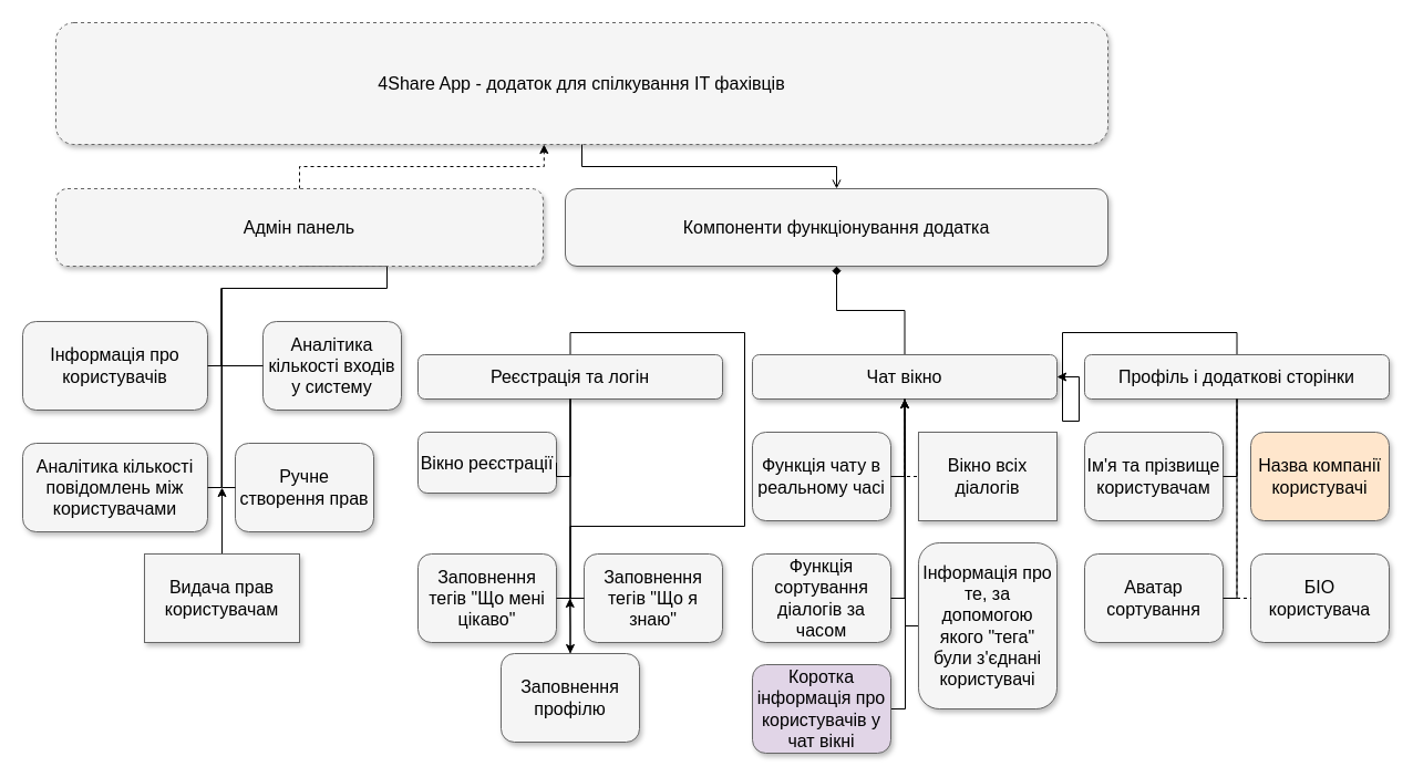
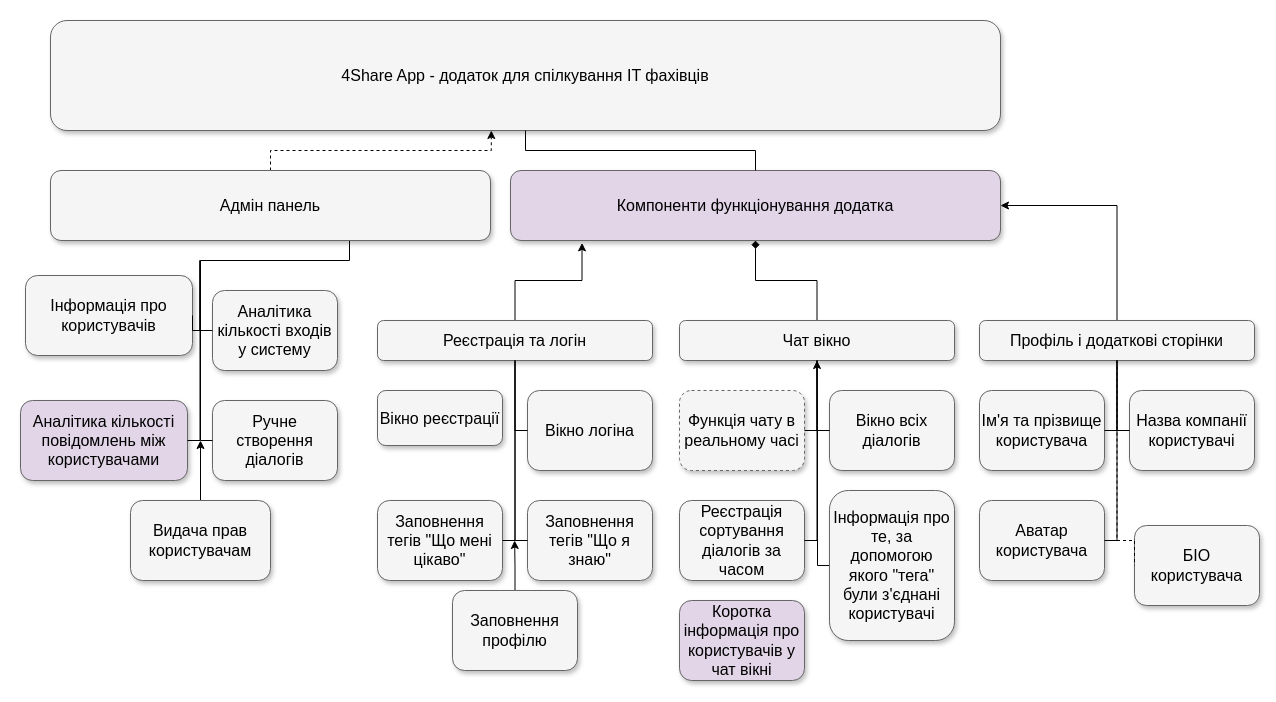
  <mxCell id="0" style=";html=1;" />
  <mxCell id="1" style=";html=1;" parent="0" />
- <mxCell id="2" value="4Share App - додаток для спілкування IT фахівців" style="whiteSpace=wrap;html=1;rounded=1;shadow=1;strokeWidth=1;fontSize=16;align=center;fillColor=#f5f5f5;strokeColor=#666666;dashed=1;" parent="1" vertex="1"><mxGeometry x="50" y="20" width="950" height="110" as="geometry" /></mxCell>
- <mxCell id="3" value="Компоненти функціонування додатка" style="whiteSpace=wrap;html=1;rounded=1;shadow=1;strokeWidth=1;fontSize=16;align=center;fillColor=#f5f5f5;strokeColor=#666666;" parent="1" vertex="1"><mxGeometry x="510" y="170" width="490" height="70" as="geometry" /></mxCell>
- <mxCell id="4" style="edgeStyle=orthogonalEdgeStyle;rounded=0;orthogonalLoop=1;jettySize=auto;html=1;exitX=0.5;exitY=0;exitDx=0;exitDy=0;" edge="1" parent="1" source="5" target="28"><mxGeometry relative="1" as="geometry" /></mxCell>
+ <mxCell id="2" value="4Share App - додаток для спілкування IT фахівців" style="whiteSpace=wrap;html=1;rounded=1;shadow=1;strokeWidth=1;fontSize=16;align=center;fillColor=#f5f5f5;strokeColor=#666666;" parent="1" vertex="1"><mxGeometry x="50" y="20" width="950" height="110" as="geometry" /></mxCell>
+ <mxCell id="3" value="Компоненти функціонування додатка" style="whiteSpace=wrap;html=1;rounded=1;shadow=1;strokeWidth=1;fontSize=16;align=center;fillColor=#e1d5e7;strokeColor=#666666;" parent="1" vertex="1"><mxGeometry x="510" y="170" width="490" height="70" as="geometry" /></mxCell>
+ <mxCell id="4" style="edgeStyle=orthogonalEdgeStyle;rounded=0;orthogonalLoop=1;jettySize=auto;html=1;exitX=0.5;exitY=0;exitDx=0;exitDy=0;entryX=0.146;entryY=1.034;entryDx=0;entryDy=0;entryPerimeter=0;" edge="1" parent="1" source="5" target="3"><mxGeometry relative="1" as="geometry" /></mxCell>
  <mxCell id="5" value="Реєстрація та логін" style="whiteSpace=wrap;html=1;rounded=1;shadow=1;strokeWidth=1;fontSize=16;align=center;fillColor=#f5f5f5;strokeColor=#666666;" parent="1" vertex="1"><mxGeometry x="377" y="320" width="275" height="40" as="geometry" /></mxCell>
  <mxCell id="6" style="edgeStyle=orthogonalEdgeStyle;rounded=0;orthogonalLoop=1;jettySize=auto;html=1;exitX=0.5;exitY=0;exitDx=0;exitDy=0;endArrow=diamond;" edge="1" parent="1" source="7" target="3"><mxGeometry relative="1" as="geometry" /></mxCell>
  <mxCell id="7" value="Чат вікно" style="whiteSpace=wrap;html=1;rounded=1;shadow=1;strokeWidth=1;fontSize=16;align=center;fillColor=#f5f5f5;strokeColor=#666666;" parent="1" vertex="1"><mxGeometry x="679" y="320" width="275" height="40" as="geometry" /></mxCell>
- <mxCell id="8" style="edgeStyle=orthogonalEdgeStyle;rounded=0;orthogonalLoop=1;jettySize=auto;html=1;exitX=0.5;exitY=0;exitDx=0;exitDy=0;" edge="1" parent="1" source="9" target="7"><mxGeometry relative="1" as="geometry" /></mxCell>
+ <mxCell id="8" style="edgeStyle=orthogonalEdgeStyle;rounded=0;orthogonalLoop=1;jettySize=auto;html=1;exitX=0.5;exitY=0;exitDx=0;exitDy=0;entryX=1;entryY=0.5;entryDx=0;entryDy=0;" edge="1" parent="1" source="9" target="3"><mxGeometry relative="1" as="geometry" /></mxCell>
  <mxCell id="9" value="Профіль і додаткові сторінки" style="whiteSpace=wrap;html=1;rounded=1;shadow=1;strokeWidth=1;fontSize=16;align=center;fillColor=#f5f5f5;strokeColor=#666666;" parent="1" vertex="1"><mxGeometry x="979" y="320" width="275" height="40" as="geometry" /></mxCell>
- <mxCell id="10" value="Інформація про користувачів" style="whiteSpace=wrap;html=1;rounded=1;shadow=1;strokeWidth=1;fontSize=16;align=center;fillColor=#f5f5f5;strokeColor=#666666;" parent="1" vertex="1"><mxGeometry x="20" y="290" width="167" height="80" as="geometry" /></mxCell>
- <mxCell id="11" value="Аналітика кількості входів у систему" style="whiteSpace=wrap;html=1;rounded=1;shadow=1;strokeWidth=1;fontSize=16;align=center;fillColor=#f5f5f5;strokeColor=#666666;" parent="1" vertex="1"><mxGeometry x="237" y="290" width="125" height="80" as="geometry" /></mxCell>
+ <mxCell id="10" value="Інформація про користувачів" style="whiteSpace=wrap;html=1;rounded=1;shadow=1;strokeWidth=1;fontSize=16;align=center;fillColor=#f5f5f5;strokeColor=#666666;" parent="1" vertex="1"><mxGeometry x="25" y="275" width="167" height="80" as="geometry" /></mxCell>
+ <mxCell id="11" value="Аналітика кількості входів у систему" style="whiteSpace=wrap;html=1;rounded=1;shadow=1;strokeWidth=1;fontSize=16;align=center;fillColor=#f5f5f5;strokeColor=#666666;" parent="1" vertex="1"><mxGeometry x="212" y="290" width="125" height="80" as="geometry" /></mxCell>
  <mxCell id="12" value="Вікно реєстрації" style="whiteSpace=wrap;html=1;rounded=1;shadow=1;strokeWidth=1;fontSize=16;align=center;fillColor=#f5f5f5;strokeColor=#666666;" parent="1" vertex="1"><mxGeometry x="377" y="390" width="125" height="55" as="geometry" /></mxCell>
- <mxCell id="14" value="Функція чату в реальному часі" style="whiteSpace=wrap;html=1;rounded=1;shadow=1;strokeWidth=1;fontSize=16;align=center;fillColor=#f5f5f5;strokeColor=#666666;" parent="1" vertex="1"><mxGeometry x="679" y="390" width="125" height="80" as="geometry" /></mxCell>
- <mxCell id="15" value="Вікно всіх діалогів" style="whiteSpace=wrap;html=1;shadow=1;strokeWidth=1;fontSize=16;align=center;fillColor=#f5f5f5;strokeColor=#666666;rounded=0;" parent="1" vertex="1"><mxGeometry x="829" y="390" width="125" height="80" as="geometry" /></mxCell>
- <mxCell id="16" value="Ім'я та прізвище користувачам" style="whiteSpace=wrap;html=1;rounded=1;shadow=1;strokeWidth=1;fontSize=16;align=center;fillColor=#f5f5f5;strokeColor=#666666;" parent="1" vertex="1"><mxGeometry x="979" y="390" width="125" height="80" as="geometry" /></mxCell>
- <mxCell id="17" value="Назва компанії користувачі" style="whiteSpace=wrap;html=1;rounded=1;shadow=1;strokeWidth=1;fontSize=16;align=center;fillColor=#ffe6cc;strokeColor=#666666;" parent="1" vertex="1"><mxGeometry x="1129" y="390" width="125" height="80" as="geometry" /></mxCell>
- <mxCell id="18" value="Аналітика кількості повідомлень між користувачами" style="whiteSpace=wrap;html=1;rounded=1;shadow=1;strokeWidth=1;fontSize=16;align=center;fillColor=#f5f5f5;strokeColor=#666666;" parent="1" vertex="1"><mxGeometry x="20" y="400" width="167" height="80" as="geometry" /></mxCell>
- <mxCell id="19" value="Ручне створення прав" style="whiteSpace=wrap;html=1;rounded=1;shadow=1;strokeWidth=1;fontSize=16;align=center;fillColor=#f5f5f5;strokeColor=#666666;" parent="1" vertex="1"><mxGeometry x="212" y="400" width="125" height="80" as="geometry" /></mxCell>
+ <mxCell id="13" value="Вікно логіна" style="whiteSpace=wrap;html=1;rounded=1;shadow=1;strokeWidth=1;fontSize=16;align=center;fillColor=#f5f5f5;strokeColor=#666666;" parent="1" vertex="1"><mxGeometry x="527" y="390" width="125" height="80" as="geometry" /></mxCell>
+ <mxCell id="14" value="Функція чату в реальному часі" style="whiteSpace=wrap;html=1;rounded=1;shadow=1;strokeWidth=1;fontSize=16;align=center;fillColor=#f5f5f5;strokeColor=#666666;dashed=1;" parent="1" vertex="1"><mxGeometry x="679" y="390" width="125" height="80" as="geometry" /></mxCell>
+ <mxCell id="15" value="Вікно всіх діалогів" style="whiteSpace=wrap;html=1;rounded=1;shadow=1;strokeWidth=1;fontSize=16;align=center;fillColor=#f5f5f5;strokeColor=#666666;" parent="1" vertex="1"><mxGeometry x="829" y="390" width="125" height="80" as="geometry" /></mxCell>
+ <mxCell id="16" value="Ім'я та прізвище користувача" style="whiteSpace=wrap;html=1;rounded=1;shadow=1;strokeWidth=1;fontSize=16;align=center;fillColor=#f5f5f5;strokeColor=#666666;" parent="1" vertex="1"><mxGeometry x="979" y="390" width="125" height="80" as="geometry" /></mxCell>
+ <mxCell id="17" value="Назва компанії користувачі" style="whiteSpace=wrap;html=1;rounded=1;shadow=1;strokeWidth=1;fontSize=16;align=center;fillColor=#f5f5f5;strokeColor=#666666;" parent="1" vertex="1"><mxGeometry x="1129" y="390" width="125" height="80" as="geometry" /></mxCell>
+ <mxCell id="18" value="Аналітика кількості повідомлень між користувачами" style="whiteSpace=wrap;html=1;rounded=1;shadow=1;strokeWidth=1;fontSize=16;align=center;fillColor=#e1d5e7;strokeColor=#666666;" parent="1" vertex="1"><mxGeometry x="20" y="400" width="167" height="80" as="geometry" /></mxCell>
+ <mxCell id="19" value="Ручне створення діалогів" style="whiteSpace=wrap;html=1;rounded=1;shadow=1;strokeWidth=1;fontSize=16;align=center;fillColor=#f5f5f5;strokeColor=#666666;" parent="1" vertex="1"><mxGeometry x="212" y="400" width="125" height="80" as="geometry" /></mxCell>
  <mxCell id="20" value="Заповнення тегів &quot;Що мені цікаво&quot;" style="whiteSpace=wrap;html=1;rounded=1;shadow=1;strokeWidth=1;fontSize=16;align=center;fillColor=#f5f5f5;strokeColor=#666666;" parent="1" vertex="1"><mxGeometry x="377" y="500" width="125" height="80" as="geometry" /></mxCell>
  <mxCell id="21" value="Заповнення тегів &quot;Що я знаю&quot;" style="whiteSpace=wrap;html=1;rounded=1;shadow=1;strokeWidth=1;fontSize=16;align=center;fillColor=#f5f5f5;strokeColor=#666666;" parent="1" vertex="1"><mxGeometry x="527" y="500" width="125" height="80" as="geometry" /></mxCell>
- <mxCell id="22" value="Функція сортування діалогів за часом" style="whiteSpace=wrap;html=1;rounded=1;shadow=1;strokeWidth=1;fontSize=16;align=center;fillColor=#f5f5f5;strokeColor=#666666;" parent="1" vertex="1"><mxGeometry x="679" y="500" width="125" height="80" as="geometry" /></mxCell>
- <mxCell id="23" value="Аватар сортування" style="whiteSpace=wrap;html=1;rounded=1;shadow=1;strokeWidth=1;fontSize=16;align=center;fillColor=#f5f5f5;strokeColor=#666666;" parent="1" vertex="1"><mxGeometry x="979" y="500" width="125" height="80" as="geometry" /></mxCell>
- <mxCell id="24" value="БІО користувача" style="whiteSpace=wrap;html=1;rounded=1;shadow=1;strokeWidth=1;fontSize=16;align=center;fillColor=#f5f5f5;strokeColor=#666666;" parent="1" vertex="1"><mxGeometry x="1129" y="500" width="125" height="80" as="geometry" /></mxCell>
+ <mxCell id="22" value="Реєстрація сортування діалогів за часом" style="whiteSpace=wrap;html=1;rounded=1;shadow=1;strokeWidth=1;fontSize=16;align=center;fillColor=#f5f5f5;strokeColor=#666666;" parent="1" vertex="1"><mxGeometry x="679" y="500" width="125" height="80" as="geometry" /></mxCell>
+ <mxCell id="23" value="Аватар користувача" style="whiteSpace=wrap;html=1;rounded=1;shadow=1;strokeWidth=1;fontSize=16;align=center;fillColor=#f5f5f5;strokeColor=#666666;" parent="1" vertex="1"><mxGeometry x="979" y="500" width="125" height="80" as="geometry" /></mxCell>
+ <mxCell id="24" value="БІО користувача" style="whiteSpace=wrap;html=1;rounded=1;shadow=1;strokeWidth=1;fontSize=16;align=center;fillColor=#f5f5f5;strokeColor=#666666;" parent="1" vertex="1"><mxGeometry x="1134" y="525" width="125" height="80" as="geometry" /></mxCell>
  <mxCell id="25" style="edgeStyle=orthogonalEdgeStyle;rounded=0;orthogonalLoop=1;jettySize=auto;html=1;" edge="1" parent="1" source="26"><mxGeometry relative="1" as="geometry"><mxPoint x="200" y="440" as="targetPoint" /></mxGeometry></mxCell>
- <mxCell id="26" value="Видача прав користувачам" style="whiteSpace=wrap;html=1;shadow=1;strokeWidth=1;fontSize=16;align=center;fillColor=#f5f5f5;strokeColor=#666666;rounded=0;" parent="1" vertex="1"><mxGeometry x="130" y="500" width="140" height="80" as="geometry" /></mxCell>
+ <mxCell id="26" value="Видача прав користувачам" style="whiteSpace=wrap;html=1;rounded=1;shadow=1;strokeWidth=1;fontSize=16;align=center;fillColor=#f5f5f5;strokeColor=#666666;" parent="1" vertex="1"><mxGeometry x="130" y="500" width="140" height="80" as="geometry" /></mxCell>
  <mxCell id="27" style="edgeStyle=orthogonalEdgeStyle;rounded=0;orthogonalLoop=1;jettySize=auto;html=1;exitX=0.5;exitY=0;exitDx=0;exitDy=0;" edge="1" parent="1" source="28"><mxGeometry relative="1" as="geometry"><mxPoint x="514.143" y="540" as="targetPoint" /></mxGeometry></mxCell>
  <mxCell id="28" value="Заповнення профілю" style="whiteSpace=wrap;html=1;rounded=1;shadow=1;strokeWidth=1;fontSize=16;align=center;fillColor=#f5f5f5;strokeColor=#666666;" parent="1" vertex="1"><mxGeometry x="452" y="590" width="125" height="80" as="geometry" /></mxCell>
- <mxCell id="29" style="edgeStyle=orthogonalEdgeStyle;rounded=0;orthogonalLoop=1;jettySize=auto;html=1;exitX=1;exitY=0.5;exitDx=0;exitDy=0;entryX=0.5;entryY=1;entryDx=0;entryDy=0;" edge="1" parent="1" source="30" target="7"><mxGeometry relative="1" as="geometry"><Array as="points"><mxPoint x="817" y="640" /><mxPoint x="817" y="480" /></Array></mxGeometry></mxCell>
  <mxCell id="30" value="Коротка інформація про користувачів у чат вікні" style="whiteSpace=wrap;html=1;rounded=1;shadow=1;strokeWidth=1;fontSize=16;align=center;fillColor=#e1d5e7;strokeColor=#666666;" parent="1" vertex="1"><mxGeometry x="679" y="600" width="125" height="80" as="geometry" /></mxCell>
  <mxCell id="31" style="edgeStyle=orthogonalEdgeStyle;rounded=0;orthogonalLoop=1;jettySize=auto;html=1;exitX=0;exitY=0.5;exitDx=0;exitDy=0;entryX=0.5;entryY=1;entryDx=0;entryDy=0;" edge="1" parent="1" source="32" target="7"><mxGeometry relative="1" as="geometry"><Array as="points"><mxPoint x="817" y="565" /><mxPoint x="817" y="425" /></Array></mxGeometry></mxCell>
  <mxCell id="32" value="Інформація про те, за допомогою якого &quot;тега&quot; були з'єднані користувачі" style="whiteSpace=wrap;html=1;rounded=1;shadow=1;strokeWidth=1;fontSize=16;align=center;fillColor=#f5f5f5;strokeColor=#666666;" parent="1" vertex="1"><mxGeometry x="829" y="490" width="125" height="150" as="geometry" /></mxCell>
- <mxCell id="33" style="edgeStyle=orthogonalEdgeStyle;html=1;startSize=6;endFill=0;endSize=6;strokeWidth=1;fontSize=16;rounded=0;endArrow=open;" parent="1" source="2" target="3" edge="1"><mxGeometry relative="1" as="geometry" /></mxCell>
+ <mxCell id="33" style="edgeStyle=orthogonalEdgeStyle;html=1;startSize=6;endFill=0;endSize=6;strokeWidth=1;fontSize=16;rounded=0;endArrow=none;" parent="1" source="2" target="3" edge="1"><mxGeometry relative="1" as="geometry" /></mxCell>
  <mxCell id="34" style="edgeStyle=orthogonalEdgeStyle;html=1;startSize=6;endFill=0;endSize=6;strokeWidth=1;fontSize=16;rounded=0;entryX=1;entryY=0.5;endArrow=none;" parent="1" target="10" edge="1"><mxGeometry relative="1" as="geometry"><Array as="points"><mxPoint x="200" y="330" /></Array><mxPoint x="199.5" y="260" as="sourcePoint" /></mxGeometry></mxCell>
  <mxCell id="35" style="edgeStyle=orthogonalEdgeStyle;html=1;startSize=6;endFill=0;endSize=6;strokeWidth=1;fontSize=16;rounded=0;entryX=1;entryY=0.5;endArrow=none;" parent="1" target="18" edge="1"><mxGeometry relative="1" as="geometry"><Array as="points"><mxPoint x="200" y="440" /></Array><mxPoint x="199.5" y="260" as="sourcePoint" /></mxGeometry></mxCell>
  <mxCell id="36" style="edgeStyle=orthogonalEdgeStyle;html=1;startSize=6;endFill=0;endSize=6;strokeWidth=1;fontSize=16;rounded=0;entryX=0;entryY=0.5;endArrow=none;" parent="1" target="11" edge="1"><mxGeometry relative="1" as="geometry"><Array as="points"><mxPoint x="200" y="330" /></Array><mxPoint x="199.5" y="260" as="sourcePoint" /></mxGeometry></mxCell>
  <mxCell id="37" style="edgeStyle=orthogonalEdgeStyle;html=1;startSize=6;endFill=0;endSize=6;strokeWidth=1;fontSize=16;rounded=0;entryX=0;entryY=0.5;endArrow=none;exitX=0.5;exitY=1;exitDx=0;exitDy=0;" parent="1" source="50" target="19" edge="1"><mxGeometry relative="1" as="geometry"><Array as="points"><mxPoint x="349" y="260" /><mxPoint x="200" y="260" /><mxPoint x="200" y="440" /></Array><mxPoint x="199.5" y="260" as="sourcePoint" /></mxGeometry></mxCell>
- <mxCell id="38" style="edgeStyle=orthogonalEdgeStyle;html=1;startSize=6;endFill=0;endSize=6;strokeWidth=1;fontSize=16;rounded=0;endArrow=none;entryX=1;entryY=0.5;" parent="1" source="5" target="12" edge="1"><mxGeometry relative="1" as="geometry"><Array as="points"><mxPoint x="514" y="430" /></Array></mxGeometry></mxCell>
  <mxCell id="39" style="edgeStyle=orthogonalEdgeStyle;html=1;startSize=6;endFill=0;endSize=6;strokeWidth=1;fontSize=16;rounded=0;endArrow=none;entryX=1;entryY=0.5;" parent="1" source="5" target="20" edge="1"><mxGeometry relative="1" as="geometry"><Array as="points"><mxPoint x="515" y="540" /></Array></mxGeometry></mxCell>
+ <mxCell id="40" style="edgeStyle=orthogonalEdgeStyle;html=1;startSize=6;endFill=0;endSize=6;strokeWidth=1;fontSize=16;rounded=0;endArrow=none;entryX=0;entryY=0.5;" parent="1" source="5" target="13" edge="1"><mxGeometry relative="1" as="geometry"><Array as="points"><mxPoint x="514" y="430" /></Array></mxGeometry></mxCell>
  <mxCell id="41" style="edgeStyle=orthogonalEdgeStyle;html=1;startSize=6;endFill=0;endSize=6;strokeWidth=1;fontSize=16;rounded=0;endArrow=none;entryX=0;entryY=0.5;" parent="1" source="5" target="21" edge="1"><mxGeometry relative="1" as="geometry"><Array as="points"><mxPoint x="514" y="540" /></Array></mxGeometry></mxCell>
  <mxCell id="42" style="edgeStyle=orthogonalEdgeStyle;html=1;startSize=6;endFill=0;endSize=6;strokeWidth=1;fontSize=16;rounded=0;endArrow=none;entryX=1;entryY=0.5;" parent="1" source="7" target="14" edge="1"><mxGeometry relative="1" as="geometry"><Array as="points"><mxPoint x="817" y="430" /></Array></mxGeometry></mxCell>
- <mxCell id="43" style="edgeStyle=orthogonalEdgeStyle;html=1;startSize=6;endFill=0;endSize=6;strokeWidth=1;fontSize=16;rounded=0;endArrow=none;entryX=0;entryY=0.5;dashed=1;" parent="1" source="7" target="15" edge="1"><mxGeometry relative="1" as="geometry"><Array as="points"><mxPoint x="817" y="430" /></Array></mxGeometry></mxCell>
+ <mxCell id="43" style="edgeStyle=orthogonalEdgeStyle;html=1;startSize=6;endFill=0;endSize=6;strokeWidth=1;fontSize=16;rounded=0;endArrow=none;entryX=0;entryY=0.5;" parent="1" source="7" target="15" edge="1"><mxGeometry relative="1" as="geometry"><Array as="points"><mxPoint x="817" y="430" /></Array></mxGeometry></mxCell>
  <mxCell id="44" style="edgeStyle=orthogonalEdgeStyle;html=1;startSize=6;endFill=0;endSize=6;strokeWidth=1;fontSize=16;rounded=0;endArrow=none;entryX=1;entryY=0.5;" parent="1" source="7" target="22" edge="1"><mxGeometry relative="1" as="geometry"><Array as="points"><mxPoint x="817" y="540" /></Array></mxGeometry></mxCell>
  <mxCell id="45" style="edgeStyle=orthogonalEdgeStyle;html=1;startSize=6;endFill=0;endSize=6;strokeWidth=1;fontSize=16;rounded=0;endArrow=none;entryX=1;entryY=0.5;" parent="1" source="9" target="16" edge="1"><mxGeometry relative="1" as="geometry"><Array as="points"><mxPoint x="1117" y="430" /></Array></mxGeometry></mxCell>
  <mxCell id="46" style="edgeStyle=orthogonalEdgeStyle;html=1;startSize=6;endFill=0;endSize=6;strokeWidth=1;fontSize=16;rounded=0;endArrow=none;entryX=1;entryY=0.5;" parent="1" source="9" target="23" edge="1"><mxGeometry relative="1" as="geometry"><Array as="points"><mxPoint x="1117" y="540" /></Array></mxGeometry></mxCell>
+ <mxCell id="47" style="edgeStyle=orthogonalEdgeStyle;html=1;startSize=6;endFill=0;endSize=6;strokeWidth=1;fontSize=16;rounded=0;endArrow=none;entryX=0;entryY=0.5;" parent="1" source="9" target="17" edge="1"><mxGeometry relative="1" as="geometry"><Array as="points"><mxPoint x="1117" y="430" /></Array></mxGeometry></mxCell>
  <mxCell id="48" style="edgeStyle=orthogonalEdgeStyle;html=1;startSize=6;endFill=0;endSize=6;strokeWidth=1;fontSize=16;rounded=0;endArrow=none;entryX=0;entryY=0.5;dashed=1;" parent="1" source="9" target="24" edge="1"><mxGeometry relative="1" as="geometry"><Array as="points"><mxPoint x="1117" y="540" /></Array></mxGeometry></mxCell>
  <mxCell id="49" style="edgeStyle=orthogonalEdgeStyle;rounded=0;orthogonalLoop=1;jettySize=auto;html=1;exitX=0.5;exitY=0;exitDx=0;exitDy=0;entryX=0.464;entryY=1;entryDx=0;entryDy=0;entryPerimeter=0;dashed=1;" edge="1" parent="1" source="50" target="2"><mxGeometry relative="1" as="geometry"><mxPoint x="490" y="140" as="targetPoint" /></mxGeometry></mxCell>
- <mxCell id="50" value="Адмін панель" style="whiteSpace=wrap;html=1;rounded=1;shadow=1;strokeWidth=1;fontSize=16;align=center;fillColor=#f5f5f5;strokeColor=#666666;dashed=1;" vertex="1" parent="1"><mxGeometry x="50" y="170" width="440" height="70" as="geometry" /></mxCell>
+ <mxCell id="50" value="Адмін панель" style="whiteSpace=wrap;html=1;rounded=1;shadow=1;strokeWidth=1;fontSize=16;align=center;fillColor=#f5f5f5;strokeColor=#666666;" vertex="1" parent="1"><mxGeometry x="50" y="170" width="440" height="70" as="geometry" /></mxCell>
